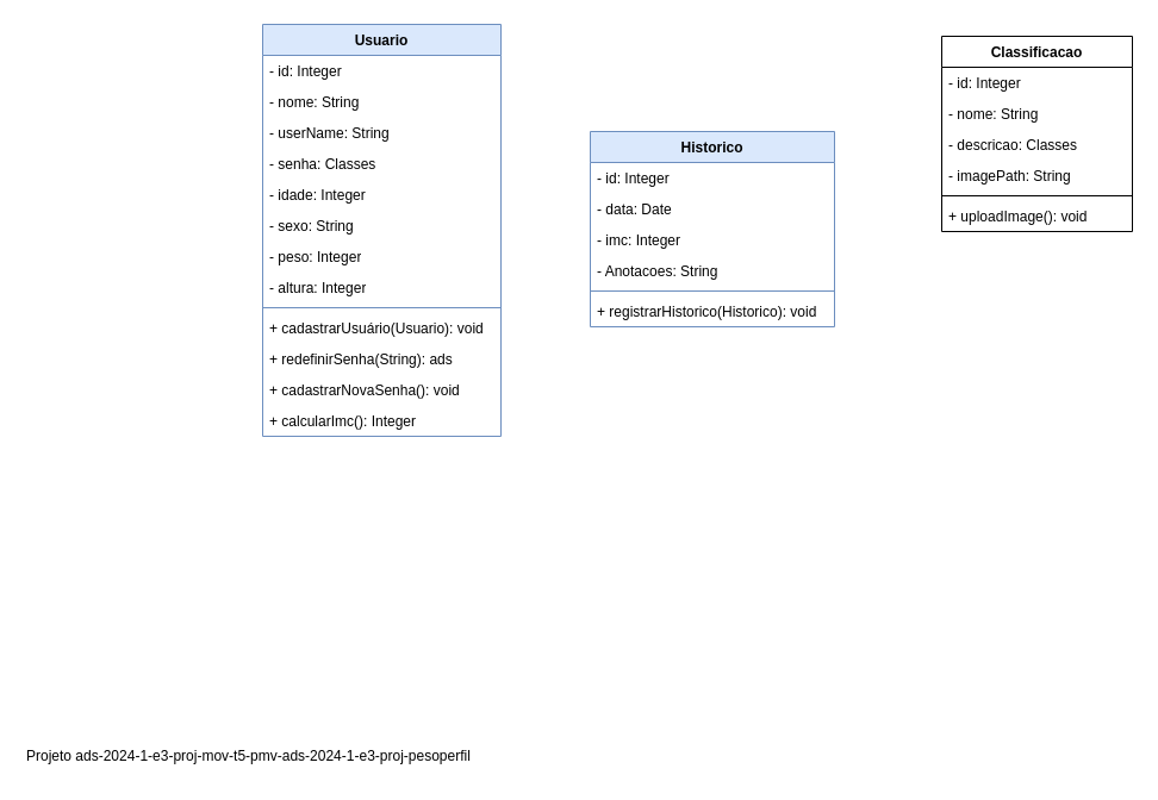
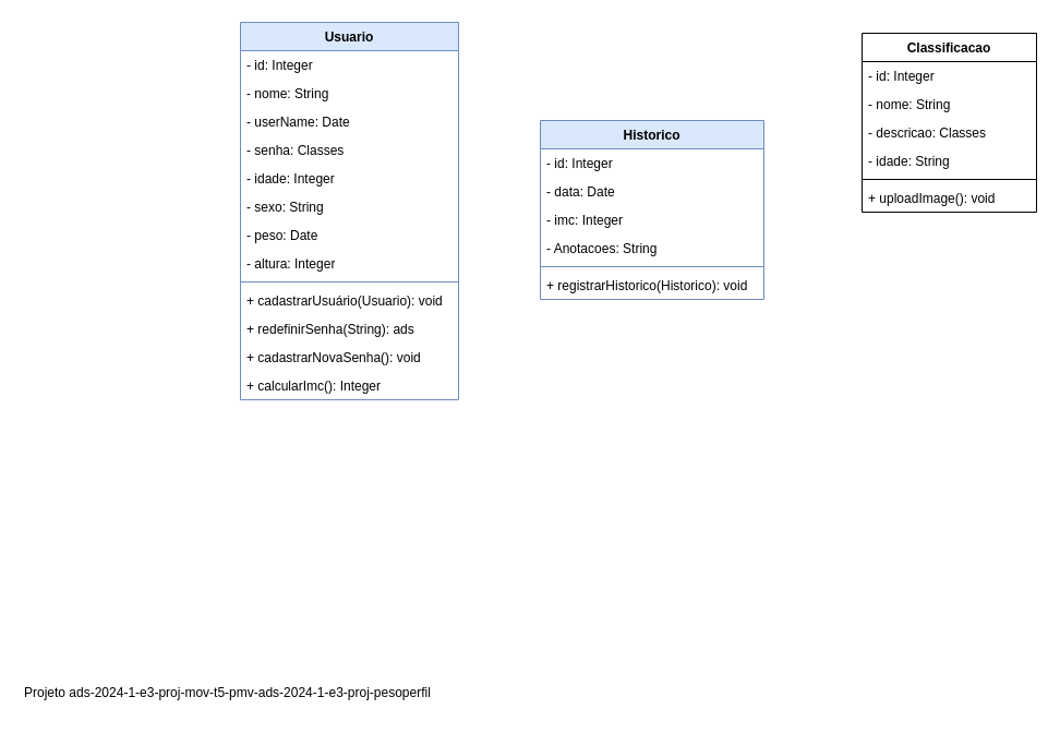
  <mxCell id="0" />
  <mxCell id="1" parent="0" />
  <mxCell id="2" value="Historico" style="swimlane;fontStyle=1;align=center;verticalAlign=top;childLayout=stackLayout;horizontal=1;startSize=26;horizontalStack=0;resizeParent=1;resizeParentMax=0;resizeLast=0;collapsible=1;marginBottom=0;whiteSpace=wrap;html=1;fillColor=#dae8fc;strokeColor=#6c8ebf;" parent="1" vertex="1"><mxGeometry x="495" y="110" width="205" height="164" as="geometry" /></mxCell>
  <mxCell id="3" value="- id: Integer" style="text;strokeColor=none;fillColor=none;align=left;verticalAlign=top;spacingLeft=4;spacingRight=4;overflow=hidden;rotatable=0;points=[[0,0.5],[1,0.5]];portConstraint=eastwest;whiteSpace=wrap;html=1;" vertex="1" parent="2"><mxGeometry y="26" width="205" height="26" as="geometry" /></mxCell>
  <mxCell id="4" value="- data: Date" style="text;strokeColor=none;fillColor=none;align=left;verticalAlign=top;spacingLeft=4;spacingRight=4;overflow=hidden;rotatable=0;points=[[0,0.5],[1,0.5]];portConstraint=eastwest;whiteSpace=wrap;html=1;" parent="2" vertex="1"><mxGeometry y="52" width="205" height="26" as="geometry" /></mxCell>
  <mxCell id="5" value="- imc: Integer" style="text;strokeColor=none;fillColor=none;align=left;verticalAlign=top;spacingLeft=4;spacingRight=4;overflow=hidden;rotatable=0;points=[[0,0.5],[1,0.5]];portConstraint=eastwest;whiteSpace=wrap;html=1;" parent="2" vertex="1"><mxGeometry y="78" width="205" height="26" as="geometry" /></mxCell>
  <mxCell id="6" value="- Anotacoes: String" style="text;strokeColor=none;fillColor=none;align=left;verticalAlign=top;spacingLeft=4;spacingRight=4;overflow=hidden;rotatable=0;points=[[0,0.5],[1,0.5]];portConstraint=eastwest;whiteSpace=wrap;html=1;" parent="2" vertex="1"><mxGeometry y="104" width="205" height="26" as="geometry" /></mxCell>
  <mxCell id="7" value="" style="line;strokeWidth=1;fillColor=none;align=left;verticalAlign=middle;spacingTop=-1;spacingLeft=3;spacingRight=3;rotatable=0;labelPosition=right;points=[];portConstraint=eastwest;strokeColor=inherit;" parent="2" vertex="1"><mxGeometry y="130" width="205" height="8" as="geometry" /></mxCell>
  <mxCell id="8" value="+ registrarHistorico(Historico): void" style="text;strokeColor=none;fillColor=none;align=left;verticalAlign=top;spacingLeft=4;spacingRight=4;overflow=hidden;rotatable=0;points=[[0,0.5],[1,0.5]];portConstraint=eastwest;whiteSpace=wrap;html=1;" parent="2" vertex="1"><mxGeometry y="138" width="205" height="26" as="geometry" /></mxCell>
  <mxCell id="9" value="Usuario" style="swimlane;fontStyle=1;align=center;verticalAlign=top;childLayout=stackLayout;horizontal=1;startSize=26;horizontalStack=0;resizeParent=1;resizeParentMax=0;resizeLast=0;collapsible=1;marginBottom=0;whiteSpace=wrap;html=1;fillColor=#dae8fc;strokeColor=#6c8ebf;" parent="1" vertex="1"><mxGeometry x="220" y="20" width="200" height="346" as="geometry" /></mxCell>
  <mxCell id="10" value="- id: Integer" style="text;strokeColor=none;fillColor=none;align=left;verticalAlign=top;spacingLeft=4;spacingRight=4;overflow=hidden;rotatable=0;points=[[0,0.5],[1,0.5]];portConstraint=eastwest;whiteSpace=wrap;html=1;" vertex="1" parent="9"><mxGeometry y="26" width="200" height="26" as="geometry" /></mxCell>
  <mxCell id="11" value="- nome: String" style="text;strokeColor=none;fillColor=none;align=left;verticalAlign=top;spacingLeft=4;spacingRight=4;overflow=hidden;rotatable=0;points=[[0,0.5],[1,0.5]];portConstraint=eastwest;whiteSpace=wrap;html=1;" parent="9" vertex="1"><mxGeometry y="52" width="200" height="26" as="geometry" /></mxCell>
- <mxCell id="12" value="- userName: String" style="text;strokeColor=none;fillColor=none;align=left;verticalAlign=top;spacingLeft=4;spacingRight=4;overflow=hidden;rotatable=0;points=[[0,0.5],[1,0.5]];portConstraint=eastwest;whiteSpace=wrap;html=1;" parent="9" vertex="1"><mxGeometry y="78" width="200" height="26" as="geometry" /></mxCell>
+ <mxCell id="12" value="- userName: Date" style="text;strokeColor=none;fillColor=none;align=left;verticalAlign=top;spacingLeft=4;spacingRight=4;overflow=hidden;rotatable=0;points=[[0,0.5],[1,0.5]];portConstraint=eastwest;whiteSpace=wrap;html=1;" parent="9" vertex="1"><mxGeometry y="78" width="200" height="26" as="geometry" /></mxCell>
  <mxCell id="13" value="- senha: Classes" style="text;strokeColor=none;fillColor=none;align=left;verticalAlign=top;spacingLeft=4;spacingRight=4;overflow=hidden;rotatable=0;points=[[0,0.5],[1,0.5]];portConstraint=eastwest;whiteSpace=wrap;html=1;" parent="9" vertex="1"><mxGeometry y="104" width="200" height="26" as="geometry" /></mxCell>
  <mxCell id="14" value="- idade: Integer" style="text;strokeColor=none;fillColor=none;align=left;verticalAlign=top;spacingLeft=4;spacingRight=4;overflow=hidden;rotatable=0;points=[[0,0.5],[1,0.5]];portConstraint=eastwest;whiteSpace=wrap;html=1;" vertex="1" parent="9"><mxGeometry y="130" width="200" height="26" as="geometry" /></mxCell>
  <mxCell id="15" value="- sexo: String" style="text;strokeColor=none;fillColor=none;align=left;verticalAlign=top;spacingLeft=4;spacingRight=4;overflow=hidden;rotatable=0;points=[[0,0.5],[1,0.5]];portConstraint=eastwest;whiteSpace=wrap;html=1;" vertex="1" parent="9"><mxGeometry y="156" width="200" height="26" as="geometry" /></mxCell>
- <mxCell id="16" value="- peso: Integer" style="text;strokeColor=none;fillColor=none;align=left;verticalAlign=top;spacingLeft=4;spacingRight=4;overflow=hidden;rotatable=0;points=[[0,0.5],[1,0.5]];portConstraint=eastwest;whiteSpace=wrap;html=1;" vertex="1" parent="9"><mxGeometry y="182" width="200" height="26" as="geometry" /></mxCell>
+ <mxCell id="16" value="- peso: Date" style="text;strokeColor=none;fillColor=none;align=left;verticalAlign=top;spacingLeft=4;spacingRight=4;overflow=hidden;rotatable=0;points=[[0,0.5],[1,0.5]];portConstraint=eastwest;whiteSpace=wrap;html=1;" vertex="1" parent="9"><mxGeometry y="182" width="200" height="26" as="geometry" /></mxCell>
  <mxCell id="17" value="- altura: Integer" style="text;strokeColor=none;fillColor=none;align=left;verticalAlign=top;spacingLeft=4;spacingRight=4;overflow=hidden;rotatable=0;points=[[0,0.5],[1,0.5]];portConstraint=eastwest;whiteSpace=wrap;html=1;" vertex="1" parent="9"><mxGeometry y="208" width="200" height="26" as="geometry" /></mxCell>
  <mxCell id="18" value="" style="line;strokeWidth=1;fillColor=none;align=left;verticalAlign=middle;spacingTop=-1;spacingLeft=3;spacingRight=3;rotatable=0;labelPosition=right;points=[];portConstraint=eastwest;strokeColor=inherit;" parent="9" vertex="1"><mxGeometry y="234" width="200" height="8" as="geometry" /></mxCell>
  <mxCell id="19" value="+ cadastrarUsuário(Usuario): void" style="text;strokeColor=none;fillColor=none;align=left;verticalAlign=top;spacingLeft=4;spacingRight=4;overflow=hidden;rotatable=0;points=[[0,0.5],[1,0.5]];portConstraint=eastwest;whiteSpace=wrap;html=1;" parent="9" vertex="1"><mxGeometry y="242" width="200" height="26" as="geometry" /></mxCell>
  <mxCell id="20" value="+ redefinirSenha(String): ads" style="text;strokeColor=none;fillColor=none;align=left;verticalAlign=top;spacingLeft=4;spacingRight=4;overflow=hidden;rotatable=0;points=[[0,0.5],[1,0.5]];portConstraint=eastwest;whiteSpace=wrap;html=1;" parent="9" vertex="1"><mxGeometry y="268" width="200" height="26" as="geometry" /></mxCell>
  <mxCell id="21" value="+ cadastrarNovaSenha(): void" style="text;strokeColor=none;fillColor=none;align=left;verticalAlign=top;spacingLeft=4;spacingRight=4;overflow=hidden;rotatable=0;points=[[0,0.5],[1,0.5]];portConstraint=eastwest;whiteSpace=wrap;html=1;" parent="9" vertex="1"><mxGeometry y="294" width="200" height="26" as="geometry" /></mxCell>
  <mxCell id="22" value="+ calcularImc(): Integer" style="text;strokeColor=none;fillColor=none;align=left;verticalAlign=top;spacingLeft=4;spacingRight=4;overflow=hidden;rotatable=0;points=[[0,0.5],[1,0.5]];portConstraint=eastwest;whiteSpace=wrap;html=1;" vertex="1" parent="9"><mxGeometry y="320" width="200" height="26" as="geometry" /></mxCell>
  <mxCell id="23" value="" style="group" parent="1" vertex="1" connectable="0"><mxGeometry x="790" y="30" width="160" height="146" as="geometry" /></mxCell>
  <mxCell id="24" value="Classificacao" style="swimlane;fontStyle=1;align=center;verticalAlign=top;childLayout=stackLayout;horizontal=1;startSize=26;horizontalStack=0;resizeParent=1;resizeParentMax=0;resizeLast=0;collapsible=1;marginBottom=0;whiteSpace=wrap;html=1;" parent="23" vertex="1"><mxGeometry width="160" height="164" as="geometry" /></mxCell>
  <mxCell id="25" value="- id: Integer" style="text;strokeColor=none;fillColor=none;align=left;verticalAlign=top;spacingLeft=4;spacingRight=4;overflow=hidden;rotatable=0;points=[[0,0.5],[1,0.5]];portConstraint=eastwest;whiteSpace=wrap;html=1;" vertex="1" parent="24"><mxGeometry y="26" width="160" height="26" as="geometry" /></mxCell>
  <mxCell id="26" value="- nome: String" style="text;strokeColor=none;fillColor=none;align=left;verticalAlign=top;spacingLeft=4;spacingRight=4;overflow=hidden;rotatable=0;points=[[0,0.5],[1,0.5]];portConstraint=eastwest;whiteSpace=wrap;html=1;" parent="24" vertex="1"><mxGeometry y="52" width="160" height="26" as="geometry" /></mxCell>
  <mxCell id="27" value="- descricao: Classes" style="text;strokeColor=none;fillColor=none;align=left;verticalAlign=top;spacingLeft=4;spacingRight=4;overflow=hidden;rotatable=0;points=[[0,0.5],[1,0.5]];portConstraint=eastwest;whiteSpace=wrap;html=1;" vertex="1" parent="24"><mxGeometry y="78" width="160" height="26" as="geometry" /></mxCell>
- <mxCell id="28" value="- imagePath: String" style="text;strokeColor=none;fillColor=none;align=left;verticalAlign=top;spacingLeft=4;spacingRight=4;overflow=hidden;rotatable=0;points=[[0,0.5],[1,0.5]];portConstraint=eastwest;whiteSpace=wrap;html=1;" vertex="1" parent="24"><mxGeometry y="104" width="160" height="26" as="geometry" /></mxCell>
+ <mxCell id="28" value="- idade: String" style="text;strokeColor=none;fillColor=none;align=left;verticalAlign=top;spacingLeft=4;spacingRight=4;overflow=hidden;rotatable=0;points=[[0,0.5],[1,0.5]];portConstraint=eastwest;whiteSpace=wrap;html=1;" vertex="1" parent="24"><mxGeometry y="104" width="160" height="26" as="geometry" /></mxCell>
  <mxCell id="29" value="" style="line;strokeWidth=1;fillColor=none;align=left;verticalAlign=middle;spacingTop=-1;spacingLeft=3;spacingRight=3;rotatable=0;labelPosition=right;points=[];portConstraint=eastwest;strokeColor=inherit;" parent="24" vertex="1"><mxGeometry y="130" width="160" height="8" as="geometry" /></mxCell>
  <mxCell id="30" value="+ uploadImage(): void" style="text;strokeColor=none;fillColor=none;align=left;verticalAlign=top;spacingLeft=4;spacingRight=4;overflow=hidden;rotatable=0;points=[[0,0.5],[1,0.5]];portConstraint=eastwest;whiteSpace=wrap;html=1;" parent="24" vertex="1"><mxGeometry y="138" width="160" height="26" as="geometry" /></mxCell>
  <mxCell id="31" value="Projeto ads-2024-1-e3-proj-mov-t5-pmv-ads-2024-1-e3-proj-pesoperfil" style="text;html=1;strokeColor=none;fillColor=none;align=left;verticalAlign=middle;whiteSpace=wrap;rounded=0;" parent="1" vertex="1"><mxGeometry x="20" y="620" width="760" height="30" as="geometry" /></mxCell>
